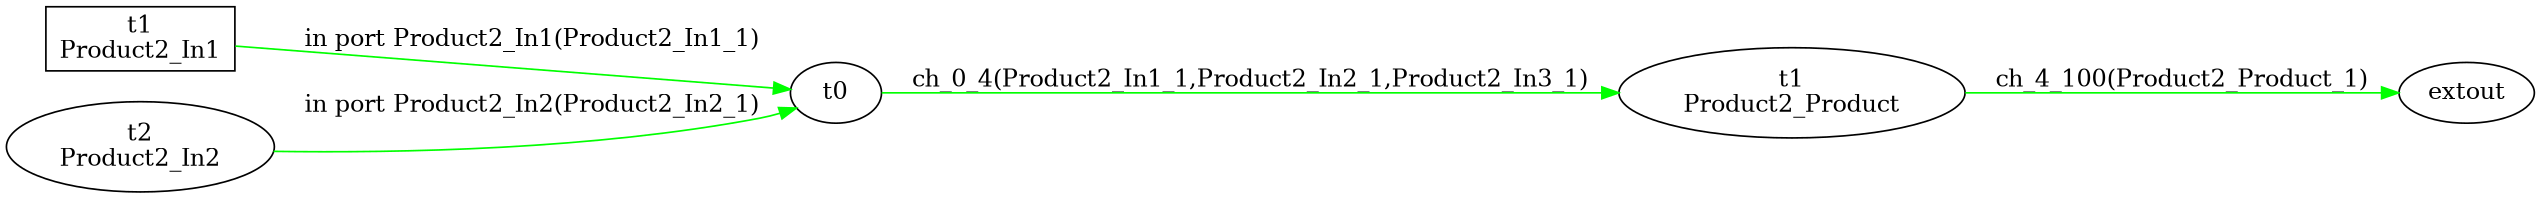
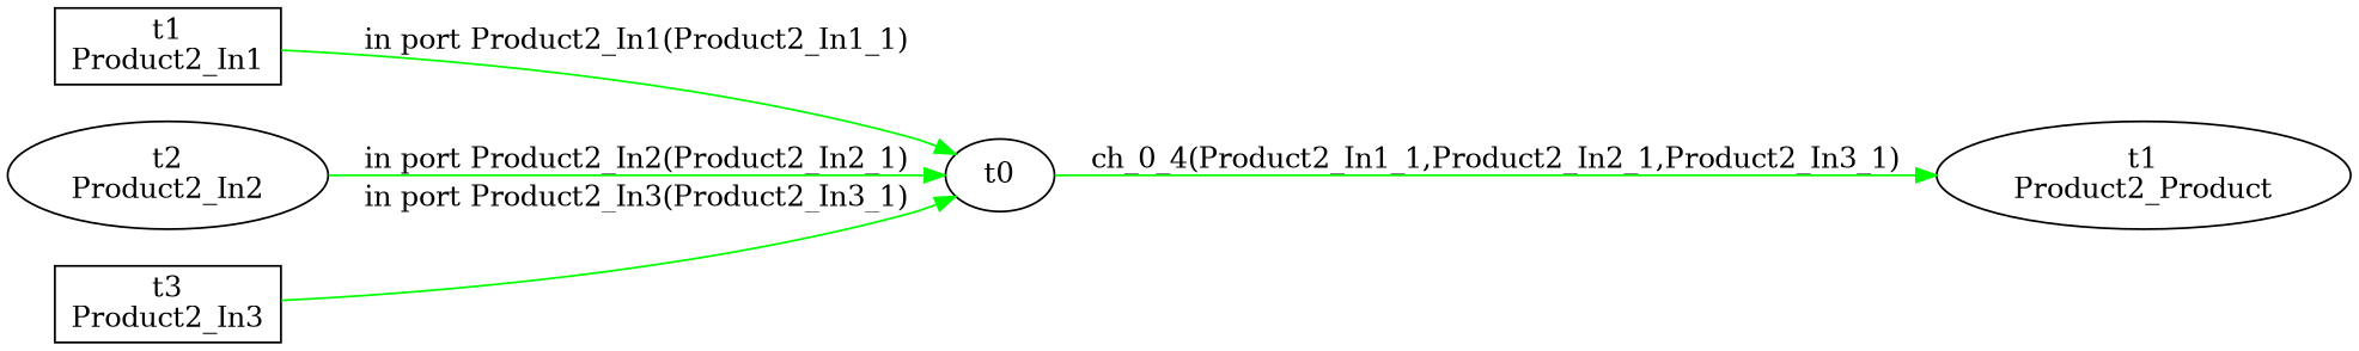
  digraph {
    rankdir=LR
    edge [color=green]
    n1 [label="t1\nProduct2_Product"]
-   n2 [label=extout]
    t0
    n4 [label="t1\nProduct2_In1" shape=box]
    n5 [label="t2\nProduct2_In2" shape=ellipse]
-   n1 -> n2 [label="ch_4_100(Product2_Product_1)"]
+   n6 [label="t3\nProduct2_In3" shape=box]
    t0 -> n1 [label="ch_0_4(Product2_In1_1,Product2_In2_1,Product2_In3_1)"]
    n4 -> t0 [label="in port Product2_In1(Product2_In1_1)"]
    n5 -> t0 [label="in port Product2_In2(Product2_In2_1)"]
+   n6 -> t0 [label="in port Product2_In3(Product2_In3_1)"]
  }
